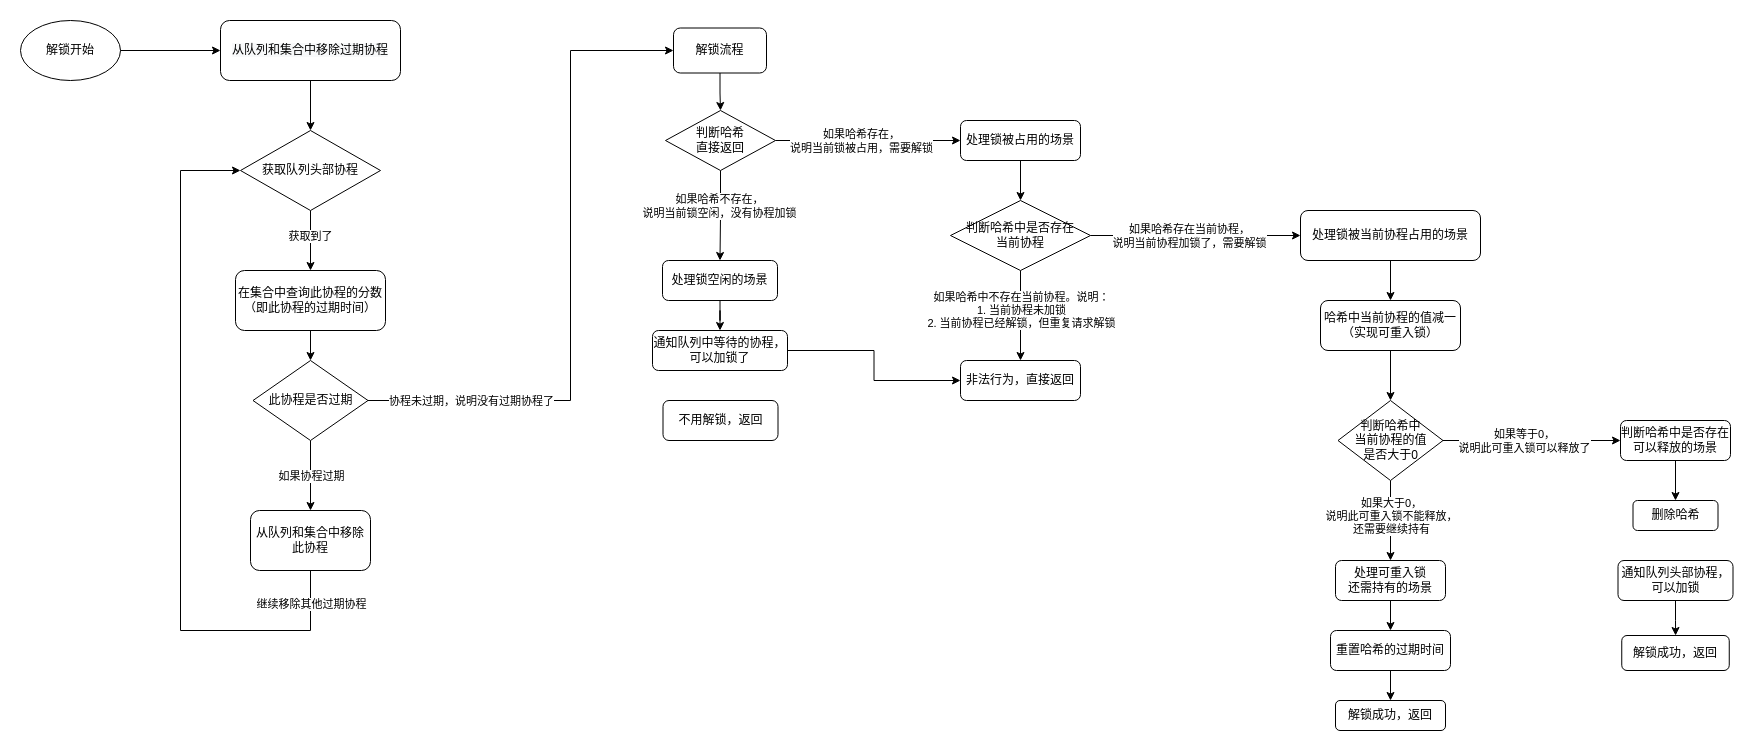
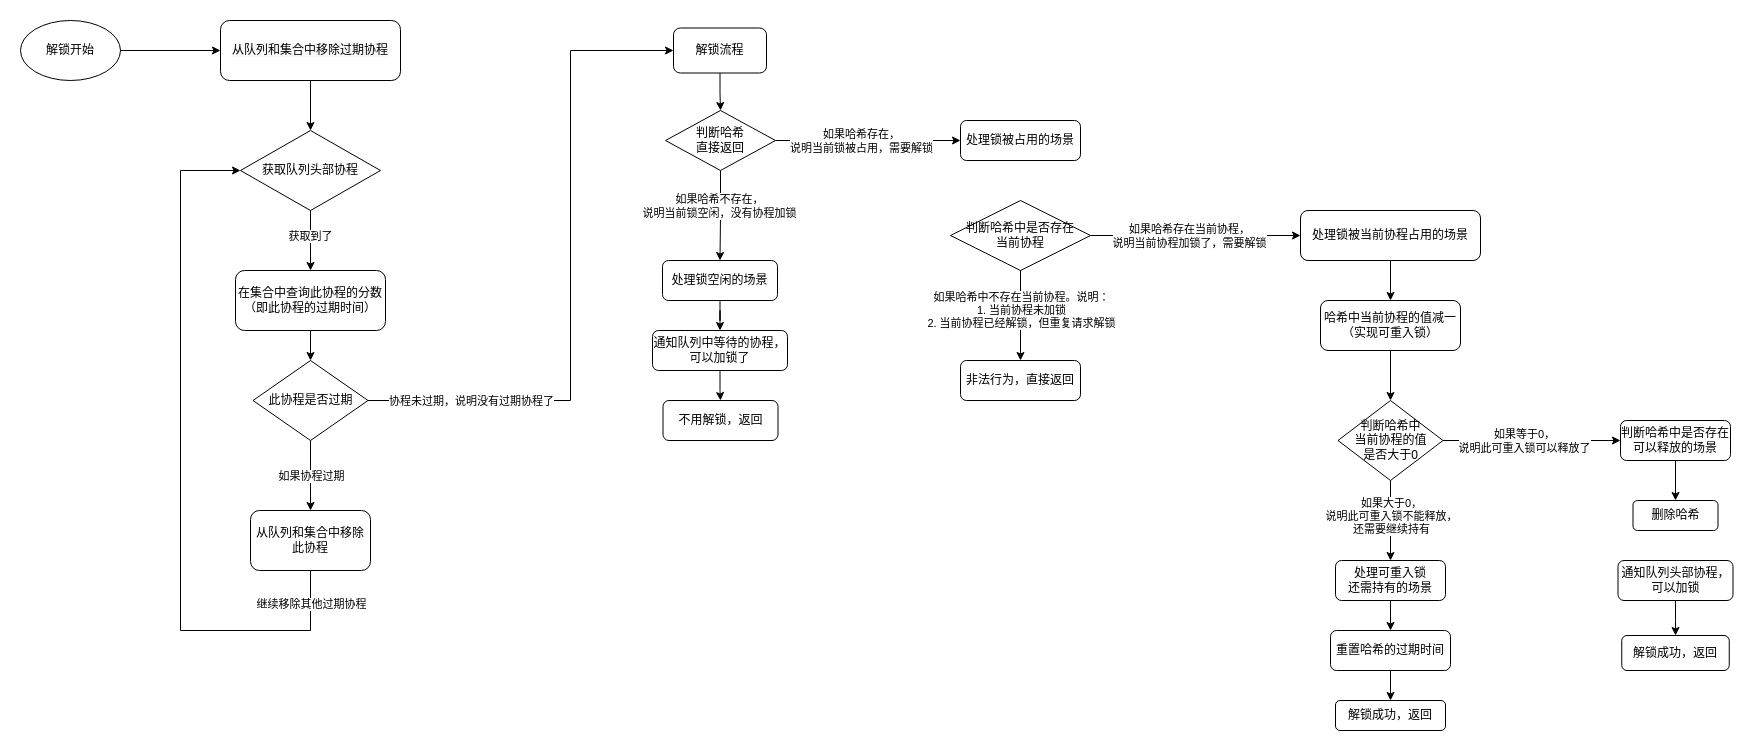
  <mxCell id="0" />
  <mxCell id="1" parent="0" />
  <mxCell id="2" value="解锁开始" style="ellipse;whiteSpace=wrap;html=1;" parent="1" vertex="1"><mxGeometry x="20" y="20" width="100" height="60" as="geometry" /></mxCell>
  <mxCell id="3" style="edgeStyle=orthogonalEdgeStyle;rounded=0;orthogonalLoop=1;jettySize=auto;html=1;entryX=0;entryY=0.5;entryDx=0;entryDy=0;exitX=1;exitY=0.5;exitDx=0;exitDy=0;" parent="1" source="2" target="5" edge="1"><mxGeometry relative="1" as="geometry"><mxPoint x="160" y="50" as="sourcePoint" /></mxGeometry></mxCell>
  <mxCell id="4" style="edgeStyle=orthogonalEdgeStyle;rounded=0;orthogonalLoop=1;jettySize=auto;html=1;entryX=0.5;entryY=0;entryDx=0;entryDy=0;" parent="1" source="5" target="8" edge="1"><mxGeometry relative="1" as="geometry" /></mxCell>
  <mxCell id="5" value="&lt;span style=&quot;font-family: 默认字体; background-color: rgb(248, 249, 250);&quot;&gt;&lt;font style=&quot;font-size: 12px;&quot;&gt;从队列和集合中移除过期协程&lt;/font&gt;&lt;/span&gt;" style="rounded=1;whiteSpace=wrap;html=1;" parent="1" vertex="1"><mxGeometry x="220" y="20" width="180" height="60" as="geometry" /></mxCell>
  <mxCell id="6" style="edgeStyle=orthogonalEdgeStyle;rounded=0;orthogonalLoop=1;jettySize=auto;html=1;entryX=0.5;entryY=0;entryDx=0;entryDy=0;" parent="1" source="8" target="10" edge="1"><mxGeometry relative="1" as="geometry" /></mxCell>
  <mxCell id="7" value="获取到了" style="edgeLabel;html=1;align=center;verticalAlign=middle;resizable=0;points=[];" parent="6" vertex="1" connectable="0"><mxGeometry x="-0.182" y="-1" relative="1" as="geometry"><mxPoint as="offset" /></mxGeometry></mxCell>
  <mxCell id="8" value="获取队列头部协程" style="rhombus;whiteSpace=wrap;html=1;" parent="1" vertex="1"><mxGeometry x="240" y="130" width="140" height="80" as="geometry" /></mxCell>
  <mxCell id="9" style="edgeStyle=orthogonalEdgeStyle;rounded=0;orthogonalLoop=1;jettySize=auto;html=1;entryX=0.5;entryY=0;entryDx=0;entryDy=0;" parent="1" source="10" target="15" edge="1"><mxGeometry relative="1" as="geometry" /></mxCell>
  <mxCell id="10" value="在集合中查询此协程的分数&lt;div&gt;（即此协程的过期时间）&lt;/div&gt;" style="rounded=1;whiteSpace=wrap;html=1;" parent="1" vertex="1"><mxGeometry x="235" y="270" width="150" height="60" as="geometry" /></mxCell>
  <mxCell id="11" style="edgeStyle=orthogonalEdgeStyle;rounded=0;orthogonalLoop=1;jettySize=auto;html=1;" parent="1" source="15" target="18" edge="1"><mxGeometry relative="1" as="geometry" /></mxCell>
  <mxCell id="12" value="如果协程过期" style="edgeLabel;html=1;align=center;verticalAlign=middle;resizable=0;points=[];" parent="11" vertex="1" connectable="0"><mxGeometry y="4" relative="1" as="geometry"><mxPoint x="-4" as="offset" /></mxGeometry></mxCell>
  <mxCell id="13" style="edgeStyle=orthogonalEdgeStyle;rounded=0;orthogonalLoop=1;jettySize=auto;html=1;entryX=0;entryY=0.5;entryDx=0;entryDy=0;" parent="1" source="15" target="20" edge="1"><mxGeometry relative="1" as="geometry"><Array as="points"><mxPoint x="570" y="400" /><mxPoint x="570" y="50" /></Array></mxGeometry></mxCell>
  <mxCell id="14" value="协程未过期，说明没有过期协程了" style="edgeLabel;html=1;align=center;verticalAlign=middle;resizable=0;points=[];" parent="13" vertex="1" connectable="0"><mxGeometry x="-0.673" y="2" relative="1" as="geometry"><mxPoint x="-4" y="2" as="offset" /></mxGeometry></mxCell>
  <mxCell id="15" value="此协程是否过期" style="rhombus;whiteSpace=wrap;html=1;" parent="1" vertex="1"><mxGeometry x="252.5" y="360" width="115" height="80" as="geometry" /></mxCell>
  <mxCell id="16" style="edgeStyle=orthogonalEdgeStyle;rounded=0;orthogonalLoop=1;jettySize=auto;html=1;entryX=0;entryY=0.5;entryDx=0;entryDy=0;" parent="1" source="18" target="8" edge="1"><mxGeometry relative="1" as="geometry"><Array as="points"><mxPoint x="310" y="630" /><mxPoint x="180" y="630" /><mxPoint x="180" y="170" /></Array></mxGeometry></mxCell>
  <mxCell id="17" value="继续移除其他过期协程" style="edgeLabel;html=1;align=center;verticalAlign=middle;resizable=0;points=[];" parent="16" vertex="1" connectable="0"><mxGeometry x="-0.906" y="1" relative="1" as="geometry"><mxPoint x="-1" as="offset" /></mxGeometry></mxCell>
  <mxCell id="18" value="从队列和集合中移除此协程" style="rounded=1;whiteSpace=wrap;html=1;" parent="1" vertex="1"><mxGeometry x="250" y="510" width="120" height="60" as="geometry" /></mxCell>
  <mxCell id="19" style="edgeStyle=orthogonalEdgeStyle;rounded=0;orthogonalLoop=1;jettySize=auto;html=1;entryX=0.5;entryY=0;entryDx=0;entryDy=0;" parent="1" source="20" target="25" edge="1"><mxGeometry relative="1" as="geometry" /></mxCell>
  <mxCell id="20" value="解锁流程" style="rounded=1;whiteSpace=wrap;html=1;" parent="1" vertex="1"><mxGeometry x="673" y="27.5" width="93" height="45" as="geometry" /></mxCell>
  <mxCell id="21" style="edgeStyle=orthogonalEdgeStyle;rounded=0;orthogonalLoop=1;jettySize=auto;html=1;entryX=0.5;entryY=0;entryDx=0;entryDy=0;" parent="1" source="25" target="27" edge="1"><mxGeometry relative="1" as="geometry" /></mxCell>
  <mxCell id="22" value="如果哈希不存在，&lt;div&gt;说明当前锁空闲，没有协程加锁&lt;/div&gt;" style="edgeLabel;html=1;align=center;verticalAlign=middle;resizable=0;points=[];" parent="21" vertex="1" connectable="0"><mxGeometry x="-0.226" y="-2" relative="1" as="geometry"><mxPoint as="offset" /></mxGeometry></mxCell>
  <mxCell id="23" style="edgeStyle=orthogonalEdgeStyle;rounded=0;orthogonalLoop=1;jettySize=auto;html=1;entryX=0;entryY=0.5;entryDx=0;entryDy=0;" parent="1" source="25" target="32" edge="1"><mxGeometry relative="1" as="geometry" /></mxCell>
  <mxCell id="24" value="如果哈希存在，&lt;div&gt;说明当前锁被占用，需要解锁&lt;/div&gt;" style="edgeLabel;html=1;align=center;verticalAlign=middle;resizable=0;points=[];" parent="23" vertex="1" connectable="0"><mxGeometry x="-0.522" y="-2" relative="1" as="geometry"><mxPoint x="41" y="-2" as="offset" /></mxGeometry></mxCell>
  <mxCell id="25" value="判断哈希&lt;div&gt;直接返回&lt;/div&gt;" style="rhombus;whiteSpace=wrap;html=1;" parent="1" vertex="1"><mxGeometry x="665" y="110" width="110" height="60" as="geometry" /></mxCell>
  <mxCell id="26" style="edgeStyle=orthogonalEdgeStyle;rounded=0;orthogonalLoop=1;jettySize=auto;html=1;entryX=0.5;entryY=0;entryDx=0;entryDy=0;" parent="1" source="27" target="29" edge="1"><mxGeometry relative="1" as="geometry" /></mxCell>
  <mxCell id="27" value="处理锁空闲的场景" style="rounded=1;whiteSpace=wrap;html=1;" parent="1" vertex="1"><mxGeometry x="662" y="260" width="115" height="40" as="geometry" /></mxCell>
- <mxCell id="28" style="edgeStyle=orthogonalEdgeStyle;rounded=0;orthogonalLoop=1;jettySize=auto;html=1;" parent="1" source="29" target="38" edge="1"><mxGeometry relative="1" as="geometry" /></mxCell>
+ <mxCell id="28" style="edgeStyle=orthogonalEdgeStyle;rounded=0;orthogonalLoop=1;jettySize=auto;html=1;entryX=0.5;entryY=0;entryDx=0;entryDy=0;" parent="1" source="29" target="30" edge="1"><mxGeometry relative="1" as="geometry" /></mxCell>
  <mxCell id="29" value="通知队列中等待的协程，可以加锁了" style="rounded=1;whiteSpace=wrap;html=1;" parent="1" vertex="1"><mxGeometry x="652" y="330" width="135" height="40" as="geometry" /></mxCell>
  <mxCell id="30" value="不用解锁，返回" style="rounded=1;whiteSpace=wrap;html=1;" parent="1" vertex="1"><mxGeometry x="662.5" y="400" width="115" height="40" as="geometry" /></mxCell>
- <mxCell id="31" style="edgeStyle=orthogonalEdgeStyle;rounded=0;orthogonalLoop=1;jettySize=auto;html=1;entryX=0.5;entryY=0;entryDx=0;entryDy=0;" parent="1" source="32" target="37" edge="1"><mxGeometry relative="1" as="geometry" /></mxCell>
  <mxCell id="32" value="处理锁被占用的场景" style="rounded=1;whiteSpace=wrap;html=1;" parent="1" vertex="1"><mxGeometry x="960" y="120" width="120" height="40" as="geometry" /></mxCell>
  <mxCell id="33" style="edgeStyle=orthogonalEdgeStyle;rounded=0;orthogonalLoop=1;jettySize=auto;html=1;entryX=0.5;entryY=0;entryDx=0;entryDy=0;" parent="1" source="37" target="38" edge="1"><mxGeometry relative="1" as="geometry" /></mxCell>
  <mxCell id="34" value="如果哈希中不存在当前协程。说明：&lt;div&gt;1. 当前协程未加锁&lt;/div&gt;&lt;div&gt;2. 当前协程已经解锁，但重复请求解锁&lt;/div&gt;" style="edgeLabel;html=1;align=center;verticalAlign=middle;resizable=0;points=[];" parent="33" vertex="1" connectable="0"><mxGeometry x="-0.389" y="-2" relative="1" as="geometry"><mxPoint x="2" y="12" as="offset" /></mxGeometry></mxCell>
  <mxCell id="35" style="edgeStyle=orthogonalEdgeStyle;rounded=0;orthogonalLoop=1;jettySize=auto;html=1;entryX=0;entryY=0.5;entryDx=0;entryDy=0;" parent="1" source="37" target="40" edge="1"><mxGeometry relative="1" as="geometry" /></mxCell>
  <mxCell id="36" value="如果哈希存在当前协程，&lt;div&gt;说明当前协程加锁了，需要解锁&lt;/div&gt;" style="edgeLabel;html=1;align=center;verticalAlign=middle;resizable=0;points=[];" parent="35" vertex="1" connectable="0"><mxGeometry x="-0.295" y="-2" relative="1" as="geometry"><mxPoint x="24" y="-2" as="offset" /></mxGeometry></mxCell>
  <mxCell id="37" value="判断哈希中是否存在&lt;div&gt;当前协程&lt;/div&gt;" style="rhombus;whiteSpace=wrap;html=1;" parent="1" vertex="1"><mxGeometry x="950" y="200" width="140" height="70" as="geometry" /></mxCell>
  <mxCell id="38" value="非法行为，直接返回" style="rounded=1;whiteSpace=wrap;html=1;" parent="1" vertex="1"><mxGeometry x="960" y="360" width="120" height="40" as="geometry" /></mxCell>
  <mxCell id="39" style="edgeStyle=orthogonalEdgeStyle;rounded=0;orthogonalLoop=1;jettySize=auto;html=1;entryX=0.5;entryY=0;entryDx=0;entryDy=0;" parent="1" source="40" target="42" edge="1"><mxGeometry relative="1" as="geometry" /></mxCell>
  <mxCell id="40" value="处理锁被当前协程占用的场景" style="rounded=1;whiteSpace=wrap;html=1;" parent="1" vertex="1"><mxGeometry x="1300" y="210" width="180" height="50" as="geometry" /></mxCell>
  <mxCell id="41" style="edgeStyle=orthogonalEdgeStyle;rounded=0;orthogonalLoop=1;jettySize=auto;html=1;entryX=0.5;entryY=0;entryDx=0;entryDy=0;" parent="1" source="42" target="47" edge="1"><mxGeometry relative="1" as="geometry" /></mxCell>
  <mxCell id="42" value="哈希中当前协程的值减一&lt;div&gt;（实现可重入锁）&lt;/div&gt;" style="rounded=1;whiteSpace=wrap;html=1;" parent="1" vertex="1"><mxGeometry x="1320" y="300" width="140" height="50" as="geometry" /></mxCell>
  <mxCell id="43" style="edgeStyle=orthogonalEdgeStyle;rounded=0;orthogonalLoop=1;jettySize=auto;html=1;entryX=0.5;entryY=0;entryDx=0;entryDy=0;" parent="1" source="47" target="56" edge="1"><mxGeometry relative="1" as="geometry" /></mxCell>
  <mxCell id="44" value="如果大于0，&lt;div&gt;说明此可重入锁不能释放，&lt;/div&gt;&lt;div&gt;还需要继续持有&lt;/div&gt;" style="edgeLabel;html=1;align=center;verticalAlign=middle;resizable=0;points=[];" parent="43" vertex="1" connectable="0"><mxGeometry x="-0.255" y="2" relative="1" as="geometry"><mxPoint x="-2" y="5" as="offset" /></mxGeometry></mxCell>
  <mxCell id="45" style="edgeStyle=orthogonalEdgeStyle;rounded=0;orthogonalLoop=1;jettySize=auto;html=1;entryX=0;entryY=0.5;entryDx=0;entryDy=0;" parent="1" source="47" target="58" edge="1"><mxGeometry relative="1" as="geometry" /></mxCell>
  <mxCell id="46" value="如果等于0，&lt;div&gt;说明此可重入锁可以释放了&lt;/div&gt;" style="edgeLabel;html=1;align=center;verticalAlign=middle;resizable=0;points=[];" parent="45" vertex="1" connectable="0"><mxGeometry x="-0.215" y="-1" relative="1" as="geometry"><mxPoint x="11" y="-1" as="offset" /></mxGeometry></mxCell>
  <mxCell id="47" value="判断哈希中&lt;div&gt;当前协程的值&lt;/div&gt;&lt;div&gt;是否大于0&lt;/div&gt;" style="rhombus;whiteSpace=wrap;html=1;" parent="1" vertex="1"><mxGeometry x="1337.5" y="400" width="105" height="80" as="geometry" /></mxCell>
  <mxCell id="48" style="edgeStyle=orthogonalEdgeStyle;rounded=0;orthogonalLoop=1;jettySize=auto;html=1;entryX=0.5;entryY=0;entryDx=0;entryDy=0;" parent="1" source="49" target="50" edge="1"><mxGeometry relative="1" as="geometry" /></mxCell>
  <mxCell id="49" value="重置哈希的过期时间" style="rounded=1;whiteSpace=wrap;html=1;" parent="1" vertex="1"><mxGeometry x="1330" y="630" width="120" height="40" as="geometry" /></mxCell>
  <mxCell id="50" value="解锁成功，返回" style="rounded=1;whiteSpace=wrap;html=1;" parent="1" vertex="1"><mxGeometry x="1335" y="700" width="110" height="30" as="geometry" /></mxCell>
  <mxCell id="51" value="删除哈希" style="rounded=1;whiteSpace=wrap;html=1;" parent="1" vertex="1"><mxGeometry x="1632.5" y="500" width="85" height="30" as="geometry" /></mxCell>
  <mxCell id="52" style="edgeStyle=orthogonalEdgeStyle;rounded=0;orthogonalLoop=1;jettySize=auto;html=1;" parent="1" source="53" target="54" edge="1"><mxGeometry relative="1" as="geometry" /></mxCell>
  <mxCell id="53" value="通知队列头部协程，可以加锁" style="rounded=1;whiteSpace=wrap;html=1;" parent="1" vertex="1"><mxGeometry x="1617.5" y="560" width="115" height="40" as="geometry" /></mxCell>
  <mxCell id="54" value="解锁成功，返回" style="rounded=1;whiteSpace=wrap;html=1;" parent="1" vertex="1"><mxGeometry x="1621.25" y="635" width="107.5" height="35" as="geometry" /></mxCell>
  <mxCell id="55" style="edgeStyle=orthogonalEdgeStyle;rounded=0;orthogonalLoop=1;jettySize=auto;html=1;entryX=0.5;entryY=0;entryDx=0;entryDy=0;" parent="1" source="56" target="49" edge="1"><mxGeometry relative="1" as="geometry" /></mxCell>
  <mxCell id="56" value="处理可重入锁&lt;div&gt;还需持有的场景&lt;/div&gt;" style="rounded=1;whiteSpace=wrap;html=1;" parent="1" vertex="1"><mxGeometry x="1335" y="560" width="110" height="40" as="geometry" /></mxCell>
  <mxCell id="57" style="edgeStyle=orthogonalEdgeStyle;rounded=0;orthogonalLoop=1;jettySize=auto;html=1;entryX=0.5;entryY=0;entryDx=0;entryDy=0;" parent="1" source="58" target="51" edge="1"><mxGeometry relative="1" as="geometry" /></mxCell>
  <mxCell id="58" value="判断哈希中是否存在&lt;div&gt;可以释放的场景&lt;/div&gt;" style="rounded=1;whiteSpace=wrap;html=1;" parent="1" vertex="1"><mxGeometry x="1620" y="420" width="110" height="40" as="geometry" /></mxCell>
